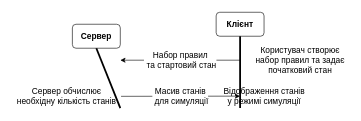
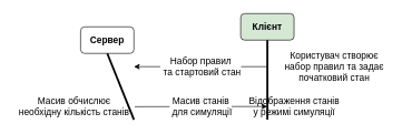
  <mxCell id="0" />
  <mxCell id="1" parent="0" />
  <mxCell id="2" value="Сервер" style="rounded=1;whiteSpace=wrap;html=1;fontSize=14;fontStyle=1" vertex="1" parent="1"><mxGeometry x="120" y="40" width="80" height="40" as="geometry" /></mxCell>
- <mxCell id="3" value="Клієнт" style="rounded=1;whiteSpace=wrap;html=1;fontSize=14;fontStyle=1" vertex="1" parent="1"><mxGeometry x="360" y="20" width="80" height="40" as="geometry" /></mxCell>
+ <mxCell id="3" value="Клієнт" style="rounded=1;whiteSpace=wrap;html=1;fontSize=14;fontStyle=1;fillColor=#d5e8d4;" vertex="1" parent="1"><mxGeometry x="360" y="20" width="80" height="40" as="geometry" /></mxCell>
  <mxCell id="4" value="" style="endArrow=none;html=1;fontSize=14;entryX=0.5;entryY=1;entryDx=0;entryDy=0;strokeWidth=3;" edge="1" parent="1" target="2"><mxGeometry width="50" height="50" relative="1" as="geometry"><mxPoint x="200" y="180" as="sourcePoint" /><mxPoint x="310" y="80" as="targetPoint" /></mxGeometry></mxCell>
  <mxCell id="5" value="" style="endArrow=none;html=1;fontSize=14;entryX=0.5;entryY=1;entryDx=0;entryDy=0;strokeWidth=3;" edge="1" parent="1"><mxGeometry width="50" height="50" relative="1" as="geometry"><mxPoint x="400" y="180" as="sourcePoint" /><mxPoint x="400" y="60" as="targetPoint" /></mxGeometry></mxCell>
  <mxCell id="6" value="Набор правил&lt;br&gt;&amp;nbsp;та стартовий стан" style="endArrow=classic;html=1;fontSize=14;strokeWidth=1;" edge="1" parent="1"><mxGeometry width="50" height="50" relative="1" as="geometry"><mxPoint x="400" y="100" as="sourcePoint" /><mxPoint x="200" y="100" as="targetPoint" /></mxGeometry></mxCell>
  <mxCell id="7" value="Користувач створює &lt;br&gt;набор правил та задає &lt;br&gt;початковий стан" style="text;html=1;align=center;verticalAlign=middle;resizable=0;points=[];autosize=1;strokeColor=none;fontSize=14;" vertex="1" parent="1"><mxGeometry x="420" y="70" width="160" height="60" as="geometry" /></mxCell>
- <mxCell id="8" value="Сервер обчислює &lt;br&gt;необхідну кількість станів" style="text;html=1;align=center;verticalAlign=middle;resizable=0;points=[];autosize=1;strokeColor=none;fontSize=14;" vertex="1" parent="1"><mxGeometry x="20" y="140" width="180" height="40" as="geometry" /></mxCell>
+ <mxCell id="8" value="Масив обчислює &lt;br&gt;необхідну кількість станів" style="text;html=1;align=center;verticalAlign=middle;resizable=0;points=[];autosize=1;strokeColor=none;fontSize=14;" vertex="1" parent="1"><mxGeometry x="20" y="140" width="180" height="40" as="geometry" /></mxCell>
  <mxCell id="9" value="Масив станів&lt;br&gt;&amp;nbsp;для симуляції" style="endArrow=classic;html=1;fontSize=14;strokeWidth=1;exitX=1.007;exitY=0.508;exitDx=0;exitDy=0;exitPerimeter=0;" edge="1" parent="1" source="8"><mxGeometry width="50" height="50" relative="1" as="geometry"><mxPoint x="260" y="110" as="sourcePoint" /><mxPoint x="400" y="160" as="targetPoint" /></mxGeometry></mxCell>
  <mxCell id="10" value="Відображення станів&lt;br&gt;у режимі симуляції" style="text;html=1;align=center;verticalAlign=middle;resizable=0;points=[];autosize=1;strokeColor=none;fontSize=14;" vertex="1" parent="1"><mxGeometry x="365" y="140" width="150" height="40" as="geometry" /></mxCell>
